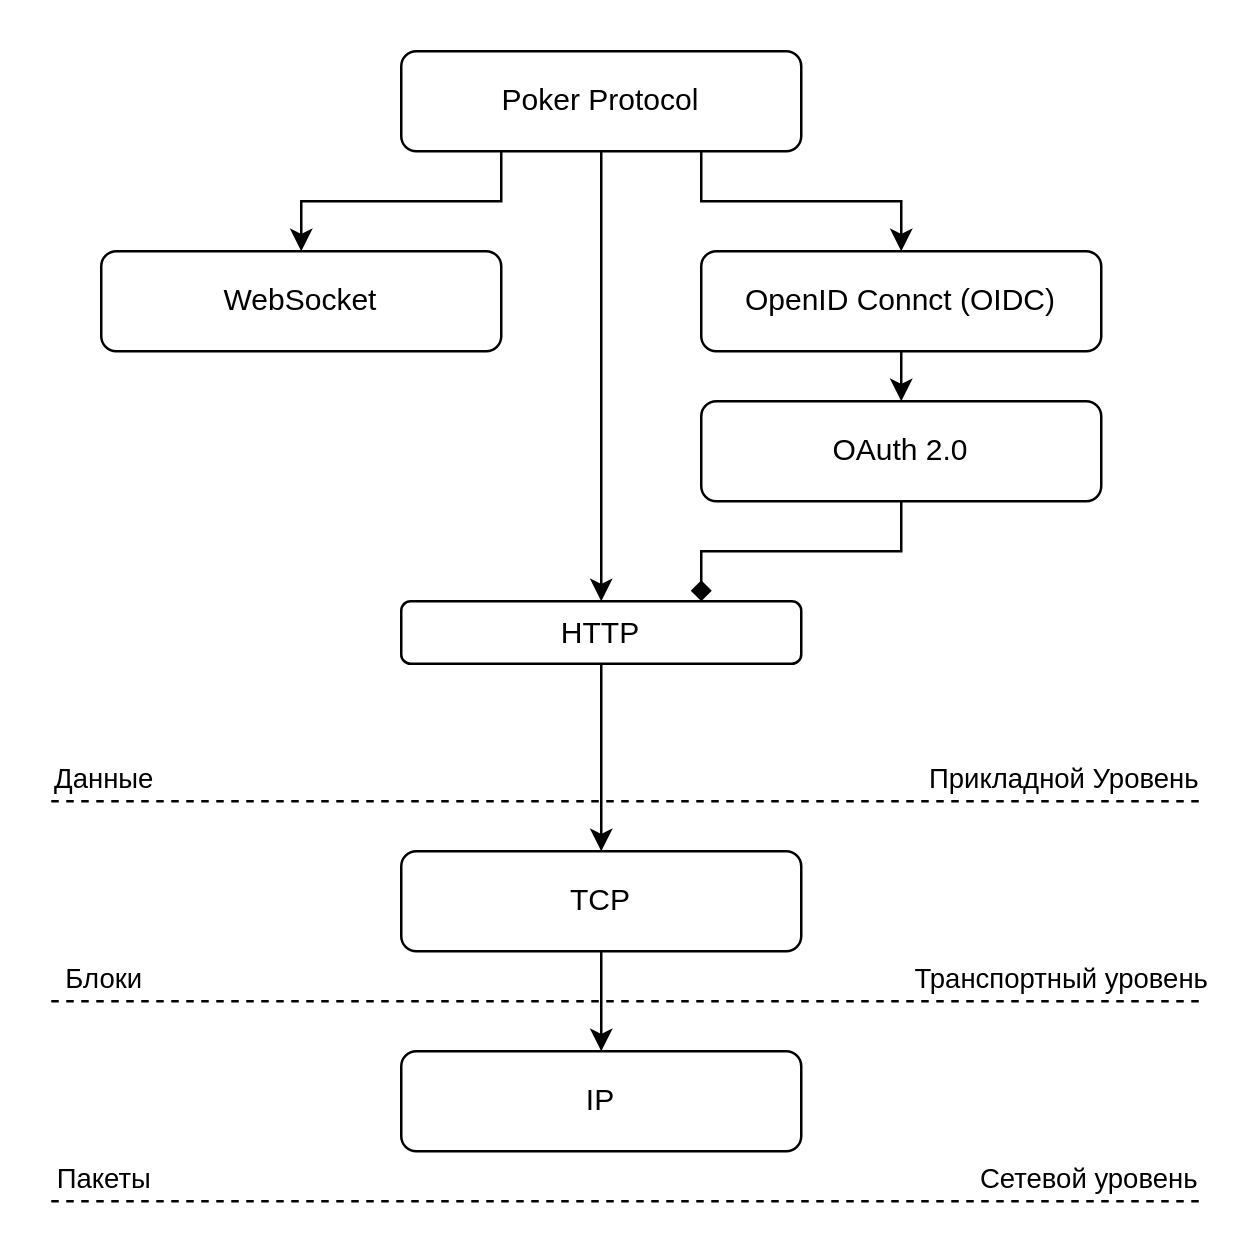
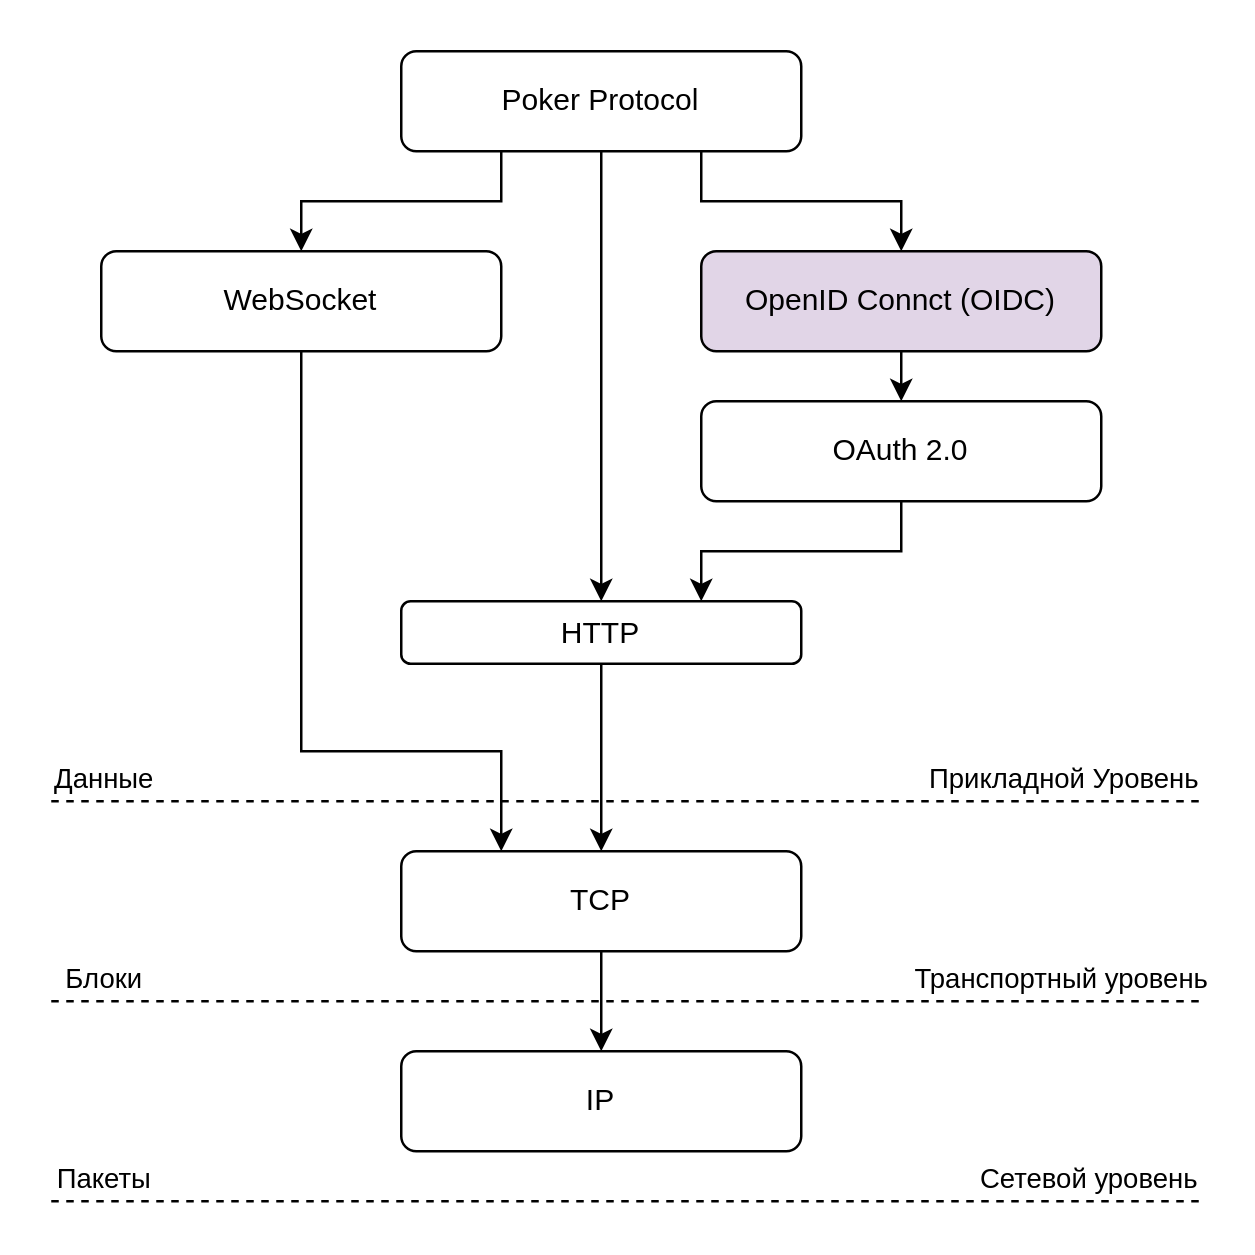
  <mxCell id="0" />
  <mxCell id="1" parent="0" />
  <mxCell id="2" style="edgeStyle=orthogonalEdgeStyle;rounded=0;orthogonalLoop=1;jettySize=auto;html=1;exitX=0.5;exitY=1;exitDx=0;exitDy=0;entryX=0.5;entryY=0;entryDx=0;entryDy=0;" edge="1" parent="1" source="5" target="9"><mxGeometry relative="1" as="geometry" /></mxCell>
  <mxCell id="3" style="edgeStyle=orthogonalEdgeStyle;rounded=0;orthogonalLoop=1;jettySize=auto;html=1;exitX=0.25;exitY=1;exitDx=0;exitDy=0;entryX=0.5;entryY=0;entryDx=0;entryDy=0;" edge="1" parent="1" source="5" target="7"><mxGeometry relative="1" as="geometry" /></mxCell>
  <mxCell id="4" style="edgeStyle=orthogonalEdgeStyle;rounded=0;orthogonalLoop=1;jettySize=auto;html=1;exitX=0.75;exitY=1;exitDx=0;exitDy=0;entryX=0.5;entryY=0;entryDx=0;entryDy=0;" edge="1" parent="1" source="5" target="11"><mxGeometry relative="1" as="geometry" /></mxCell>
  <mxCell id="5" value="Poker Protocol" style="rounded=1;whiteSpace=wrap;html=1;" vertex="1" parent="1"><mxGeometry x="160" y="20" width="160" height="40" as="geometry" /></mxCell>
+ <mxCell id="6" style="edgeStyle=orthogonalEdgeStyle;rounded=0;orthogonalLoop=1;jettySize=auto;html=1;exitX=0.5;exitY=1;exitDx=0;exitDy=0;entryX=0.25;entryY=0;entryDx=0;entryDy=0;" edge="1" parent="1" source="7" target="15"><mxGeometry relative="1" as="geometry"><Array as="points"><mxPoint x="120" y="300" /><mxPoint x="200" y="300" /></Array></mxGeometry></mxCell>
  <mxCell id="7" value="WebSocket" style="rounded=1;whiteSpace=wrap;html=1;" vertex="1" parent="1"><mxGeometry x="40" y="100" width="160" height="40" as="geometry" /></mxCell>
  <mxCell id="8" style="edgeStyle=orthogonalEdgeStyle;rounded=0;orthogonalLoop=1;jettySize=auto;html=1;exitX=0.5;exitY=1;exitDx=0;exitDy=0;entryX=0.5;entryY=0;entryDx=0;entryDy=0;" edge="1" parent="1" source="9" target="15"><mxGeometry relative="1" as="geometry" /></mxCell>
  <mxCell id="9" value="HTTP" style="rounded=1;whiteSpace=wrap;html=1;" vertex="1" parent="1"><mxGeometry x="160" y="240" width="160" height="25" as="geometry" /></mxCell>
  <mxCell id="10" style="edgeStyle=orthogonalEdgeStyle;rounded=0;orthogonalLoop=1;jettySize=auto;html=1;exitX=0.5;exitY=1;exitDx=0;exitDy=0;entryX=0.5;entryY=0;entryDx=0;entryDy=0;" edge="1" parent="1" source="11" target="13"><mxGeometry relative="1" as="geometry" /></mxCell>
- <mxCell id="11" value="OpenID Connct (OIDC)" style="rounded=1;whiteSpace=wrap;html=1;" vertex="1" parent="1"><mxGeometry x="280" y="100" width="160" height="40" as="geometry" /></mxCell>
- <mxCell id="12" style="edgeStyle=orthogonalEdgeStyle;rounded=0;orthogonalLoop=1;jettySize=auto;html=1;exitX=0.5;exitY=1;exitDx=0;exitDy=0;entryX=0.75;entryY=0;entryDx=0;entryDy=0;endArrow=diamond;" edge="1" parent="1" source="13" target="9"><mxGeometry relative="1" as="geometry" /></mxCell>
+ <mxCell id="11" value="OpenID Connct (OIDC)" style="rounded=1;whiteSpace=wrap;html=1;fillColor=#e1d5e7;" vertex="1" parent="1"><mxGeometry x="280" y="100" width="160" height="40" as="geometry" /></mxCell>
+ <mxCell id="12" style="edgeStyle=orthogonalEdgeStyle;rounded=0;orthogonalLoop=1;jettySize=auto;html=1;exitX=0.5;exitY=1;exitDx=0;exitDy=0;entryX=0.75;entryY=0;entryDx=0;entryDy=0;" edge="1" parent="1" source="13" target="9"><mxGeometry relative="1" as="geometry" /></mxCell>
  <mxCell id="13" value="OAuth 2.0" style="rounded=1;whiteSpace=wrap;html=1;" vertex="1" parent="1"><mxGeometry x="280" y="160" width="160" height="40" as="geometry" /></mxCell>
  <mxCell id="14" style="edgeStyle=orthogonalEdgeStyle;rounded=0;orthogonalLoop=1;jettySize=auto;html=1;exitX=0.5;exitY=1;exitDx=0;exitDy=0;entryX=0.5;entryY=0;entryDx=0;entryDy=0;" edge="1" parent="1" source="15" target="16"><mxGeometry relative="1" as="geometry" /></mxCell>
  <mxCell id="15" value="TCP" style="rounded=1;whiteSpace=wrap;html=1;" vertex="1" parent="1"><mxGeometry x="160" y="340" width="160" height="40" as="geometry" /></mxCell>
  <mxCell id="16" value="IP" style="rounded=1;whiteSpace=wrap;html=1;" vertex="1" parent="1"><mxGeometry x="160" y="420" width="160" height="40" as="geometry" /></mxCell>
  <mxCell id="17" value="" style="endArrow=none;dashed=1;html=1;rounded=0;" edge="1" parent="1"><mxGeometry width="50" height="50" relative="1" as="geometry"><mxPoint x="20" y="320" as="sourcePoint" /><mxPoint x="480" y="320" as="targetPoint" /></mxGeometry></mxCell>
  <mxCell id="18" value="Прикладной Уровень" style="edgeLabel;html=1;align=center;verticalAlign=middle;resizable=0;points=[];" vertex="1" connectable="0" parent="17"><mxGeometry x="0.617" y="2" relative="1" as="geometry"><mxPoint x="32" y="-8" as="offset" /></mxGeometry></mxCell>
  <mxCell id="19" value="Данные" style="edgeLabel;html=1;align=center;verticalAlign=middle;resizable=0;points=[];" vertex="1" connectable="0" parent="17"><mxGeometry x="-0.842" y="4" relative="1" as="geometry"><mxPoint x="-16" y="-6" as="offset" /></mxGeometry></mxCell>
  <mxCell id="20" value="" style="endArrow=none;dashed=1;html=1;rounded=0;" edge="1" parent="1"><mxGeometry width="50" height="50" relative="1" as="geometry"><mxPoint x="20" y="400" as="sourcePoint" /><mxPoint x="480" y="400" as="targetPoint" /></mxGeometry></mxCell>
  <mxCell id="21" value="Транспортный уровень" style="edgeLabel;html=1;align=center;verticalAlign=middle;resizable=0;points=[];" vertex="1" connectable="0" parent="20"><mxGeometry x="0.692" y="-2" relative="1" as="geometry"><mxPoint x="14" y="-12" as="offset" /></mxGeometry></mxCell>
  <mxCell id="22" value="Блоки" style="edgeLabel;html=1;align=center;verticalAlign=middle;resizable=0;points=[];" vertex="1" connectable="0" parent="20"><mxGeometry x="-0.829" y="4" relative="1" as="geometry"><mxPoint x="-19" y="-6" as="offset" /></mxGeometry></mxCell>
  <mxCell id="23" value="" style="endArrow=none;dashed=1;html=1;rounded=0;" edge="1" parent="1"><mxGeometry width="50" height="50" relative="1" as="geometry"><mxPoint x="20" y="480" as="sourcePoint" /><mxPoint x="480" y="480" as="targetPoint" /></mxGeometry></mxCell>
  <mxCell id="24" value="Сетевой уровень" style="edgeLabel;html=1;align=center;verticalAlign=middle;resizable=0;points=[];" vertex="1" connectable="0" parent="23"><mxGeometry x="0.621" y="1" relative="1" as="geometry"><mxPoint x="41" y="-9" as="offset" /></mxGeometry></mxCell>
  <mxCell id="25" value="Пакеты" style="edgeLabel;html=1;align=center;verticalAlign=middle;resizable=0;points=[];" vertex="1" connectable="0" parent="23"><mxGeometry x="-0.846" y="1" relative="1" as="geometry"><mxPoint x="-15" y="-9" as="offset" /></mxGeometry></mxCell>
